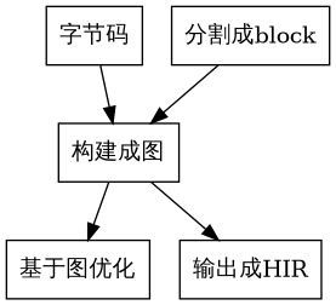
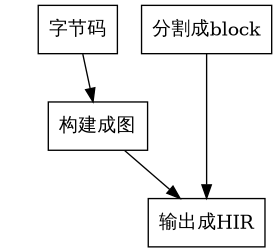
  digraph {
    aize="4,4"
    rankdir=TB
    node [shape=box]
    "字节码"
    "构建成图"
    "分割成block"
-   "基于图优化"
    "输出成HIR"
    "字节码" -> "构建成图"
-   "构建成图" -> "基于图优化"
    "构建成图" -> "输出成HIR"
-   "分割成block" -> "构建成图"
+   "分割成block" -> "输出成HIR"
  }
